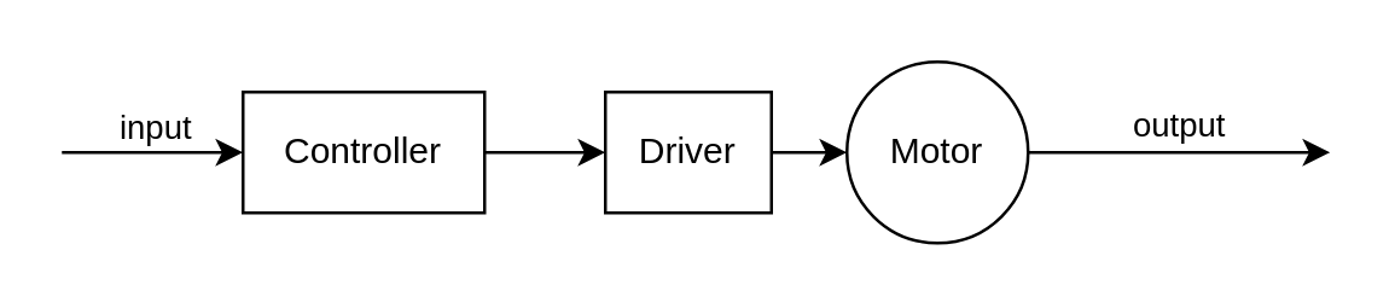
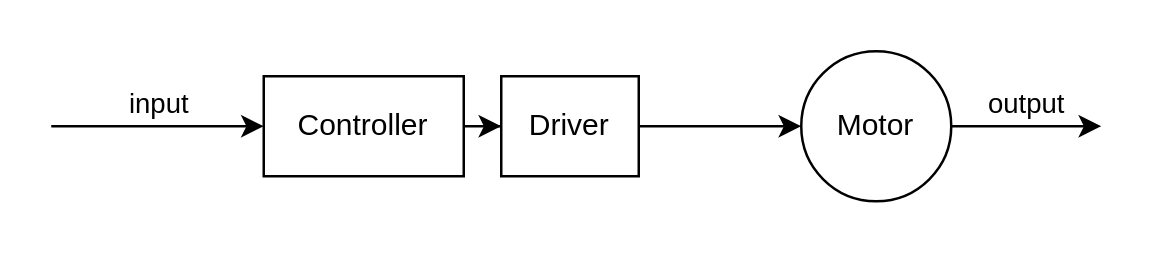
  <mxCell id="0" />
  <mxCell id="1" parent="0" />
  <mxCell id="2" value="" style="edgeStyle=orthogonalEdgeStyle;rounded=0;orthogonalLoop=1;jettySize=auto;html=1;" parent="1" source="4" target="6" edge="1"><mxGeometry relative="1" as="geometry" /></mxCell>
  <mxCell id="3" value="input" style="edgeStyle=orthogonalEdgeStyle;rounded=0;orthogonalLoop=1;jettySize=auto;html=1;startArrow=classic;startFill=1;endArrow=none;endFill=0;labelPosition=center;verticalLabelPosition=top;align=center;verticalAlign=bottom;" edge="1" parent="1" source="4"><mxGeometry relative="1" as="geometry"><mxPoint x="20" y="50" as="targetPoint" /></mxGeometry></mxCell>
- <mxCell id="4" value="Controller" style="rounded=0;whiteSpace=wrap;html=1;" parent="1" vertex="1"><mxGeometry x="80" y="30" width="80" height="40" as="geometry" /></mxCell>
+ <mxCell id="4" value="Controller" style="rounded=0;whiteSpace=wrap;html=1;" parent="1" vertex="1"><mxGeometry x="105" y="30" width="80" height="40" as="geometry" /></mxCell>
  <mxCell id="5" value="" style="edgeStyle=orthogonalEdgeStyle;rounded=0;orthogonalLoop=1;jettySize=auto;html=1;" parent="1" source="6" target="8" edge="1"><mxGeometry relative="1" as="geometry" /></mxCell>
  <mxCell id="6" value="Driver" style="rounded=0;whiteSpace=wrap;html=1;" parent="1" vertex="1"><mxGeometry x="200" y="30" width="55" height="40" as="geometry" /></mxCell>
  <mxCell id="7" value="output" style="edgeStyle=orthogonalEdgeStyle;rounded=0;orthogonalLoop=1;jettySize=auto;html=1;labelPosition=center;verticalLabelPosition=top;align=center;verticalAlign=bottom;" edge="1" parent="1" source="8"><mxGeometry relative="1" as="geometry"><mxPoint x="440" y="50" as="targetPoint" /></mxGeometry></mxCell>
- <mxCell id="8" value="Motor" style="ellipse;whiteSpace=wrap;html=1;aspect=fixed;" parent="1" vertex="1"><mxGeometry x="280" y="20" width="60" height="60" as="geometry" /></mxCell>
+ <mxCell id="8" value="Motor" style="ellipse;whiteSpace=wrap;html=1;aspect=fixed;" parent="1" vertex="1"><mxGeometry x="320" y="20" width="60" height="60" as="geometry" /></mxCell>
